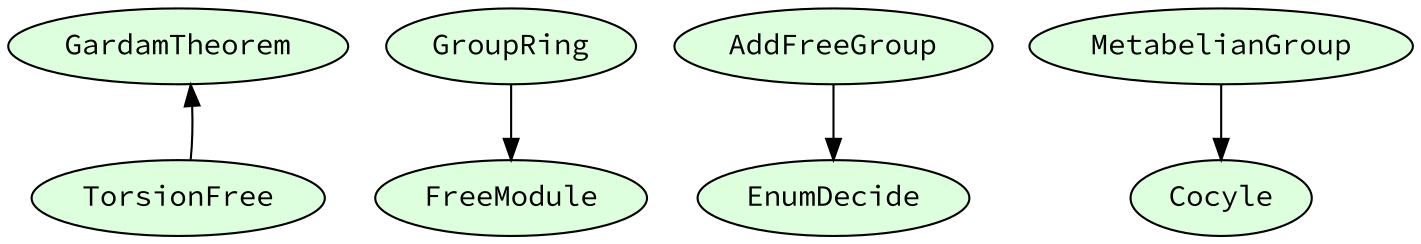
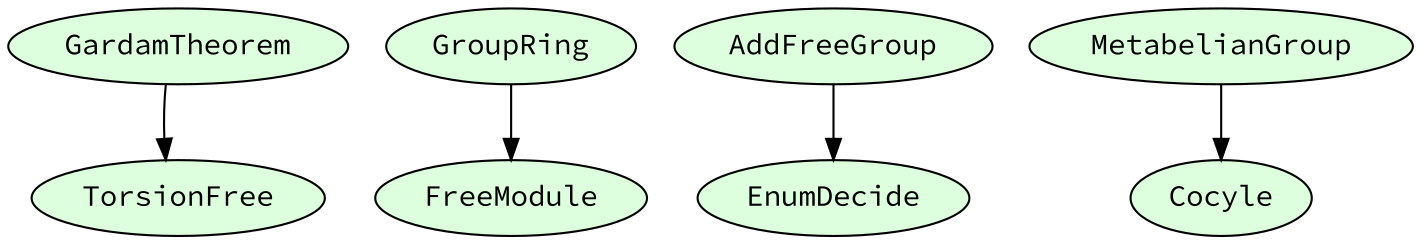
  digraph {
    fontname="Source Code Pro"
    node [fillcolor="#00ff0022" fontname="Source Code Pro" pencolor="#00000044" shape=ellipse style=filled]
    edge [fontname="Source Code Pro"]
    GardamTheorem
    TorsionFree
    GroupRing
    FreeModule
    AddFreeGroup
    EnumDecide
    MetabelianGroup
    Cocyle
-   TorsionFree -> GardamTheorem
+   GardamTheorem -> TorsionFree
    GroupRing -> FreeModule
    AddFreeGroup -> EnumDecide
    MetabelianGroup -> Cocyle
  }
